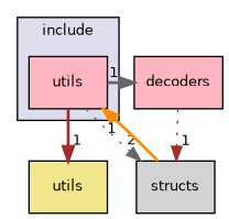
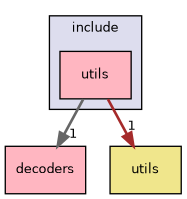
  digraph {
    compound=true
    node [fillcolor=lightpink fontname=Helvetica fontsize=10 shape=box style=filled]
    edge [headlabel=1 labeldistance=1.5 labelfontname=Helvetica labelfontsize=10 color=gray40 style=bold]
    n1 [label=utils pencolor=black]
    n2 [label=decoders]
    n3 [label=utils fillcolor=khaki]
-   n4 [label=structs fillcolor=lightgrey]
    subgraph cluster_1 {
      bgcolor="#ddddee"
      fontname=Helvetica
      fontsize=10
      label=include
      pencolor=black
      n1
    }
    n1 -> n2
    n1 -> n3 [color=brown]
-   n1 -> n4 [headlabel=2 style=dotted]
-   n2 -> n4 [color=brown style=dotted]
-   n4 -> n1 [color=darkorange]
  }
